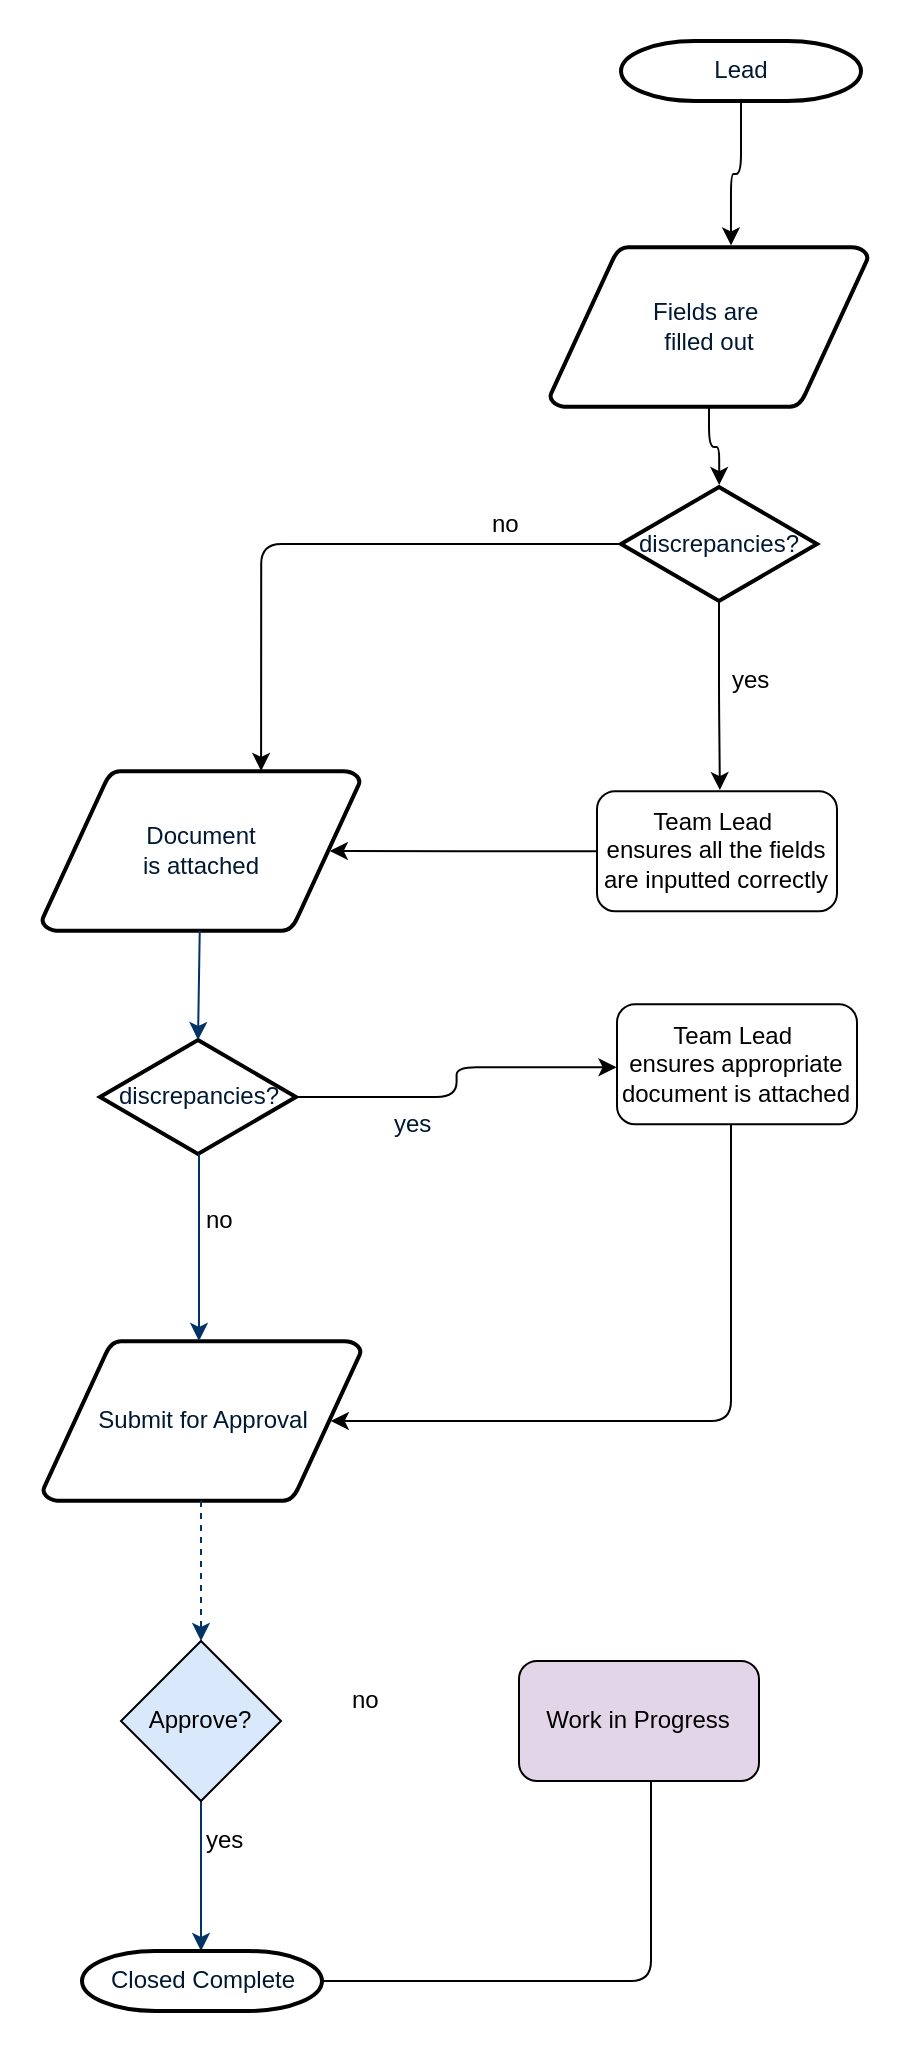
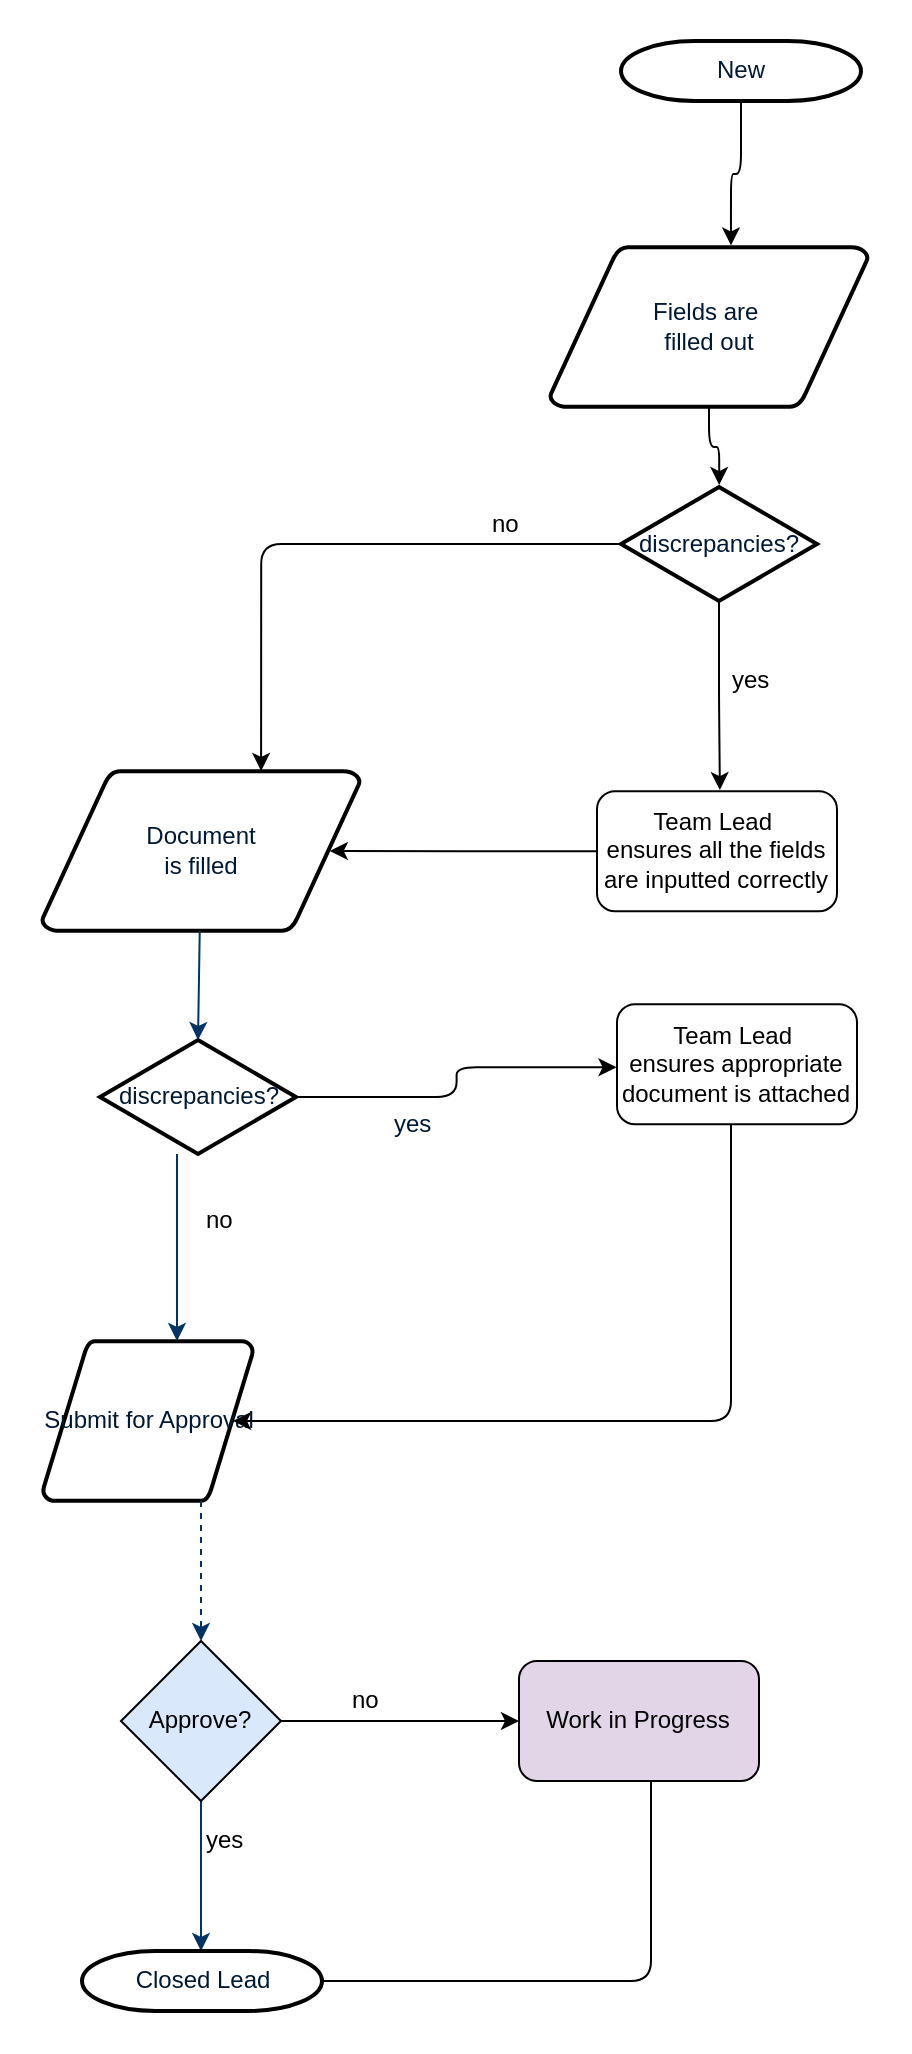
  <mxCell id="0" />
  <mxCell id="1" parent="0" />
  <mxCell id="2" style="edgeStyle=orthogonalEdgeStyle;rounded=1;orthogonalLoop=1;jettySize=auto;html=1;entryX=0.569;entryY=-0.01;entryDx=0;entryDy=0;entryPerimeter=0;" edge="1" parent="1" source="3" target="5"><mxGeometry relative="1" as="geometry" /></mxCell>
- <mxCell id="3" value="Lead" style="shape=mxgraph.flowchart.terminator;fillColor=#FFFFFF;strokeColor=#000000;strokeWidth=2;gradientColor=none;gradientDirection=north;fontColor=#001933;fontStyle=0;html=1;" parent="1" vertex="1"><mxGeometry x="310" y="20" width="120" height="30" as="geometry" /></mxCell>
+ <mxCell id="3" value="New" style="shape=mxgraph.flowchart.terminator;fillColor=#FFFFFF;strokeColor=#000000;strokeWidth=2;gradientColor=none;gradientDirection=north;fontColor=#001933;fontStyle=0;html=1;" parent="1" vertex="1"><mxGeometry x="310" y="20" width="120" height="30" as="geometry" /></mxCell>
  <mxCell id="4" style="edgeStyle=orthogonalEdgeStyle;rounded=1;orthogonalLoop=1;jettySize=auto;html=1;entryX=0.501;entryY=-0.017;entryDx=0;entryDy=0;entryPerimeter=0;" edge="1" parent="1" source="5" target="26"><mxGeometry relative="1" as="geometry"><mxPoint x="359" y="240" as="targetPoint" /></mxGeometry></mxCell>
  <mxCell id="5" value="Fields are&amp;nbsp;&lt;br&gt;filled out&lt;br&gt;" style="shape=mxgraph.flowchart.data;fillColor=#FFFFFF;strokeColor=#000000;strokeWidth=2;gradientColor=none;gradientDirection=north;fontColor=#001933;fontStyle=0;html=1;" parent="1" vertex="1"><mxGeometry x="274.5" y="123" width="159" height="80" as="geometry" /></mxCell>
- <mxCell id="6" value="Submit for Approval" style="shape=mxgraph.flowchart.data;fillColor=#FFFFFF;strokeColor=#000000;strokeWidth=2;gradientColor=none;gradientDirection=north;fontColor=#001933;fontStyle=0;html=1;" parent="1" vertex="1"><mxGeometry x="21" y="670" width="159" height="80" as="geometry" /></mxCell>
- <mxCell id="7" value="Document&lt;br&gt;is attached&lt;br&gt;" style="shape=mxgraph.flowchart.data;fillColor=#FFFFFF;strokeColor=#000000;strokeWidth=2;gradientColor=none;gradientDirection=north;fontColor=#001933;fontStyle=0;html=1;" parent="1" vertex="1"><mxGeometry x="20.5" y="385" width="159" height="80" as="geometry" /></mxCell>
+ <mxCell id="6" value="Submit for Approval" style="shape=mxgraph.flowchart.data;fillColor=#FFFFFF;strokeColor=#000000;strokeWidth=2;gradientColor=none;gradientDirection=north;fontColor=#001933;fontStyle=0;html=1;" parent="1" vertex="1"><mxGeometry x="21" y="670" width="105" height="80" as="geometry" /></mxCell>
+ <mxCell id="7" value="Document&lt;br&gt;is filled&lt;br&gt;" style="shape=mxgraph.flowchart.data;fillColor=#FFFFFF;strokeColor=#000000;strokeWidth=2;gradientColor=none;gradientDirection=north;fontColor=#001933;fontStyle=0;html=1;" parent="1" vertex="1"><mxGeometry x="20.5" y="385" width="159" height="80" as="geometry" /></mxCell>
  <mxCell id="8" style="edgeStyle=orthogonalEdgeStyle;rounded=1;orthogonalLoop=1;jettySize=auto;html=1;entryX=-0.002;entryY=0.525;entryDx=0;entryDy=0;entryPerimeter=0;" edge="1" parent="1" source="9" target="31"><mxGeometry relative="1" as="geometry"><mxPoint x="295" y="548" as="targetPoint" /></mxGeometry></mxCell>
  <mxCell id="9" value="discrepancies?" style="shape=mxgraph.flowchart.decision;fillColor=#FFFFFF;strokeColor=#000000;strokeWidth=2;gradientColor=none;gradientDirection=north;fontColor=#001933;fontStyle=0;html=1;" parent="1" vertex="1"><mxGeometry x="49.5" y="519.5" width="98" height="57" as="geometry" /></mxCell>
  <mxCell id="10" style="entryX=0.5;entryY=0;entryPerimeter=0;fontColor=#001933;fontStyle=1;strokeColor=#003366;strokeWidth=1;html=1;" parent="1" source="7" target="9" edge="1"><mxGeometry relative="1" as="geometry" /></mxCell>
  <mxCell id="11" value="yes" style="text;fontColor=#001933;fontStyle=0;html=1;strokeColor=none;gradientColor=none;fillColor=none;strokeWidth=2;" parent="1" vertex="1"><mxGeometry x="195" y="548" width="40" height="26" as="geometry" /></mxCell>
  <mxCell id="12" value="" style="edgeStyle=elbowEdgeStyle;elbow=horizontal;fontColor=#001933;fontStyle=1;strokeColor=#003366;strokeWidth=1;html=1;" parent="1" source="9" target="6" edge="1"><mxGeometry x="152" y="-612.5" width="100" height="100" as="geometry"><mxPoint x="-221" y="117.5" as="sourcePoint" /><mxPoint x="-121" y="17.5" as="targetPoint" /></mxGeometry></mxCell>
  <mxCell id="13" value="" style="edgeStyle=elbowEdgeStyle;elbow=horizontal;fontColor=#001933;fontStyle=1;strokeColor=#003366;strokeWidth=1;html=1;entryX=0.5;entryY=0;entryDx=0;entryDy=0;dashed=1;" parent="1" source="6" target="19" edge="1"><mxGeometry x="152" y="-612.5" width="100" height="100" as="geometry"><mxPoint x="-221" y="117.5" as="sourcePoint" /><mxPoint x="99" y="657.5" as="targetPoint" /></mxGeometry></mxCell>
  <mxCell id="14" value="" style="edgeStyle=elbowEdgeStyle;elbow=horizontal;entryX=0.5;entryY=0.195;entryPerimeter=0;fontColor=#001933;fontStyle=1;strokeColor=#003366;strokeWidth=1;html=1;" parent="1" edge="1"><mxGeometry x="152" y="-451" width="100" height="100" as="geometry"><mxPoint x="100" y="899" as="sourcePoint" /><mxPoint x="100" y="975" as="targetPoint" /></mxGeometry></mxCell>
- <mxCell id="15" value="Closed Complete" style="shape=mxgraph.flowchart.terminator;fillColor=#FFFFFF;strokeColor=#000000;strokeWidth=2;gradientColor=none;gradientDirection=north;fontColor=#001933;fontStyle=0;html=1;" parent="1" vertex="1"><mxGeometry x="40.5" y="975" width="120" height="30" as="geometry" /></mxCell>
+ <mxCell id="15" value="Closed Lead" style="shape=mxgraph.flowchart.terminator;fillColor=#FFFFFF;strokeColor=#000000;strokeWidth=2;gradientColor=none;gradientDirection=north;fontColor=#001933;fontStyle=0;html=1;" parent="1" vertex="1"><mxGeometry x="40.5" y="975" width="120" height="30" as="geometry" /></mxCell>
  <mxCell id="16" style="edgeStyle=orthogonalEdgeStyle;rounded=1;orthogonalLoop=1;jettySize=auto;html=1;entryX=0.905;entryY=0.5;entryDx=0;entryDy=0;entryPerimeter=0;" edge="1" parent="1" source="17" target="7"><mxGeometry relative="1" as="geometry"><mxPoint x="359" y="470" as="targetPoint" /></mxGeometry></mxCell>
  <mxCell id="17" value="&lt;span&gt;Team Lead&amp;nbsp;&lt;/span&gt;&lt;br&gt;&lt;span&gt;ensures all the fields are inputted correctly&lt;/span&gt;" style="rounded=1;whiteSpace=wrap;html=1;" vertex="1" parent="1"><mxGeometry x="298" y="395.147" width="120" height="60" as="geometry" /></mxCell>
+ <mxCell id="18" style="edgeStyle=orthogonalEdgeStyle;rounded=1;orthogonalLoop=1;jettySize=auto;html=1;entryX=0;entryY=0.5;entryDx=0;entryDy=0;" edge="1" parent="1" source="19" target="21"><mxGeometry relative="1" as="geometry" /></mxCell>
  <mxCell id="19" value="Approve?" style="rhombus;whiteSpace=wrap;html=1;fillColor=#dae8fc;" vertex="1" parent="1"><mxGeometry x="60" y="820" width="80" height="80" as="geometry" /></mxCell>
  <mxCell id="20" style="edgeStyle=orthogonalEdgeStyle;rounded=1;orthogonalLoop=1;jettySize=auto;html=1;entryX=1;entryY=0.5;entryDx=0;entryDy=0;entryPerimeter=0;endArrow=none;" edge="1" parent="1" source="21" target="15"><mxGeometry relative="1" as="geometry"><Array as="points"><mxPoint x="325" y="990" /></Array></mxGeometry></mxCell>
  <mxCell id="21" value="Work in Progress" style="rounded=1;whiteSpace=wrap;html=1;fillColor=#e1d5e7;" vertex="1" parent="1"><mxGeometry x="259" y="830" width="120" height="60" as="geometry" /></mxCell>
  <mxCell id="22" value="yes" style="text;html=1;resizable=0;points=[];autosize=1;align=left;verticalAlign=top;spacingTop=-4;" vertex="1" parent="1"><mxGeometry x="100.5" y="910" width="30" height="20" as="geometry" /></mxCell>
  <mxCell id="23" value="no" style="text;html=1;resizable=0;points=[];autosize=1;align=left;verticalAlign=top;spacingTop=-4;" vertex="1" parent="1"><mxGeometry x="174" y="840" width="30" height="20" as="geometry" /></mxCell>
  <mxCell id="24" style="edgeStyle=orthogonalEdgeStyle;orthogonalLoop=1;jettySize=auto;html=1;exitX=0;exitY=0.5;exitDx=0;exitDy=0;exitPerimeter=0;entryX=0.689;entryY=0;entryDx=0;entryDy=0;entryPerimeter=0;rounded=1;" edge="1" parent="1" source="26" target="7"><mxGeometry relative="1" as="geometry" /></mxCell>
  <mxCell id="25" style="edgeStyle=orthogonalEdgeStyle;rounded=1;orthogonalLoop=1;jettySize=auto;html=1;entryX=0.512;entryY=-0.01;entryDx=0;entryDy=0;entryPerimeter=0;" edge="1" parent="1" source="26" target="17"><mxGeometry relative="1" as="geometry"><mxPoint x="359" y="380" as="targetPoint" /></mxGeometry></mxCell>
  <mxCell id="26" value="discrepancies?" style="shape=mxgraph.flowchart.decision;fillColor=#FFFFFF;strokeColor=#000000;strokeWidth=2;gradientColor=none;gradientDirection=north;fontColor=#001933;fontStyle=0;html=1;" vertex="1" parent="1"><mxGeometry x="310" y="243" width="98" height="57" as="geometry" /></mxCell>
  <mxCell id="27" value="yes" style="text;html=1;resizable=0;points=[];autosize=1;align=left;verticalAlign=top;spacingTop=-4;" vertex="1" parent="1"><mxGeometry x="364" y="330" width="30" height="20" as="geometry" /></mxCell>
  <mxCell id="28" value="no" style="text;html=1;resizable=0;points=[];autosize=1;align=left;verticalAlign=top;spacingTop=-4;" vertex="1" parent="1"><mxGeometry x="244" y="251.5" width="30" height="20" as="geometry" /></mxCell>
  <mxCell id="29" value="no" style="text;html=1;resizable=0;points=[];autosize=1;align=left;verticalAlign=top;spacingTop=-4;" vertex="1" parent="1"><mxGeometry x="100.5" y="600" width="30" height="20" as="geometry" /></mxCell>
  <mxCell id="30" style="edgeStyle=orthogonalEdgeStyle;rounded=1;orthogonalLoop=1;jettySize=auto;html=1;entryX=0.905;entryY=0.5;entryDx=0;entryDy=0;entryPerimeter=0;" edge="1" parent="1" source="31" target="6"><mxGeometry relative="1" as="geometry"><mxPoint x="358" y="730" as="targetPoint" /><Array as="points"><mxPoint x="365" y="710" /></Array></mxGeometry></mxCell>
  <mxCell id="31" value="&lt;span&gt;Team Lead&amp;nbsp;&lt;/span&gt;&lt;br&gt;&lt;span&gt;ensures appropriate document is attached&lt;/span&gt;" style="rounded=1;whiteSpace=wrap;html=1;" vertex="1" parent="1"><mxGeometry x="308" y="501.647" width="120" height="60" as="geometry" /></mxCell>
